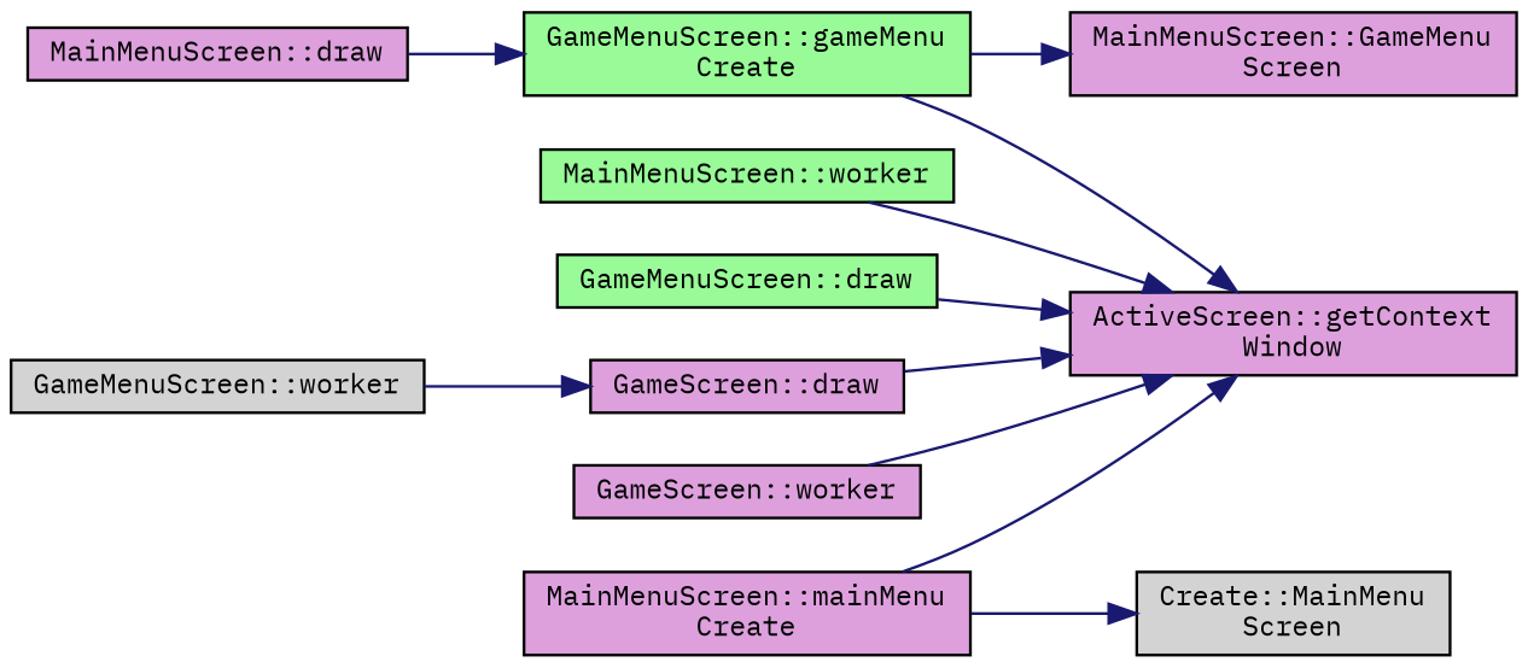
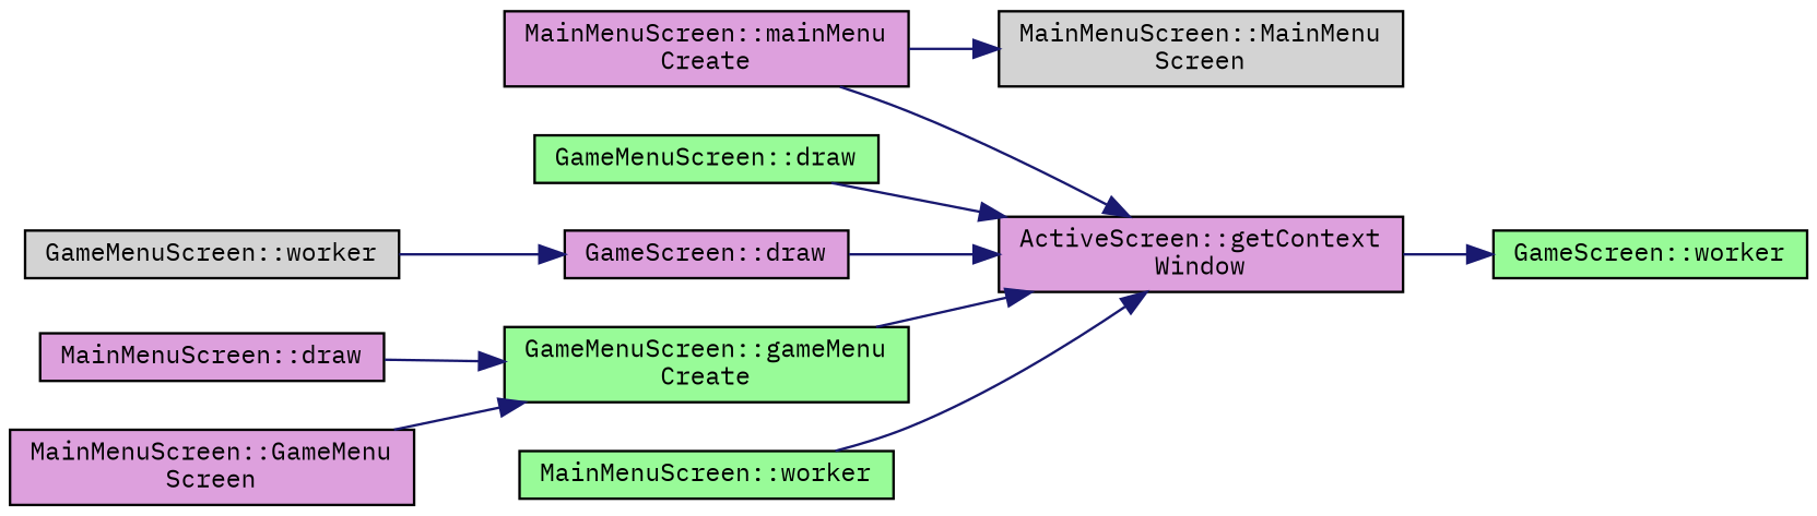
  digraph {
    fontname="IBM Plex Mono"
    rankdir=RL
    node [color=black fillcolor=plum fontname="IBM Plex Mono" fontsize=10 shape=record style=filled]
    edge [color=midnightblue dir=back fontname="IBM Plex Mono" fontsize=10 labelfontname=Helvetica labelfontsize=10 style=solid]
    n1 [fontcolor=black height=0.2 label="ActiveScreen::getContext\lWindow" width=0.4]
    n2 [fillcolor=palegreen height=0.2 label="GameMenuScreen::draw" width=0.4]
    n3 [height=0.2 label="GameScreen::draw" width=0.4]
    n4 [fillcolor=palegreen height=0.2 label="GameMenuScreen::gameMenu\lCreate" width=0.4]
    n5 [height=0.2 label="MainMenuScreen::mainMenu\lCreate" width=0.4]
    n6 [fillcolor=palegreen height=0.2 label="MainMenuScreen::worker" width=0.4]
-   n7 [height=0.2 label="GameScreen::worker" width=0.4]
+   n7 [fillcolor=palegreen height=0.2 label="GameScreen::worker" width=0.4]
    n8 [height=0.2 label="MainMenuScreen::draw" width=0.4]
    n9 [fillcolor=lightgrey height=0.2 label="GameMenuScreen::worker" width=0.4]
    n10 [height=0.2 label="MainMenuScreen::GameMenu\lScreen" width=0.4]
-   n11 [fillcolor=lightgrey height=0.2 label="Create::MainMenu\lScreen" width=0.4]
+   n11 [fillcolor=lightgrey height=0.2 label="MainMenuScreen::MainMenu\lScreen" width=0.4]
    n1 -> n2
    n1 -> n3
    n1 -> n4
    n1 -> n5
    n1 -> n6
-   n1 -> n7
+   n7 -> n1
    n3 -> n9
    n4 -> n8
-   n10 -> n4
+   n4 -> n10
    n11 -> n5
  }
